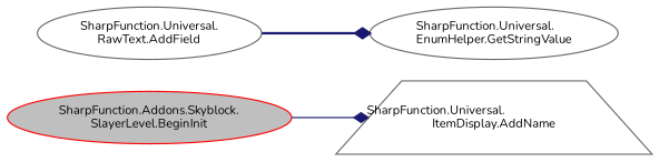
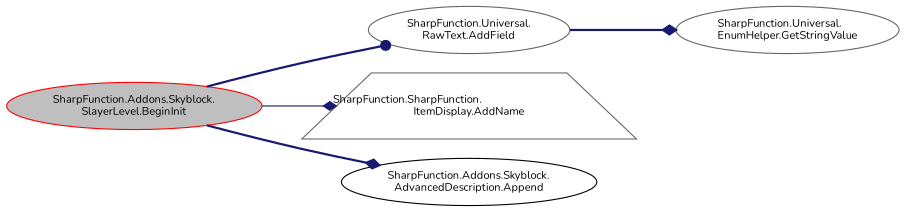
  digraph {
    fontname=Nunito
    rankdir=LR
    node [color=gray40 fillcolor=white fontname=Nunito fontsize=10 shape=ellipse style=filled]
    edge [arrowhead=diamond color=midnightblue fontname=Nunito fontsize=10 labelfontname=Helvetica labelfontsize=10 style=bold]
    n1 [color=red fillcolor=grey75 fontcolor=black height=0.2 label="SharpFunction.Addons.Skyblock.\lSlayerLevel.BeginInit" width=0.4]
    n2 [height=0.2 label="SharpFunction.Universal.\lRawText.AddField" width=0.4]
-   n3 [height=0.2 label="SharpFunction.Universal.\lItemDisplay.AddName" shape=trapezium width=0.4]
+   n3 [height=0.2 label="SharpFunction.SharpFunction.\lItemDisplay.AddName" shape=trapezium width=0.4]
+   n4 [color=black height=0.2 label="SharpFunction.Addons.Skyblock.\lAdvancedDescription.Append" width=0.4]
    n5 [height=0.2 label="SharpFunction.Universal.\lEnumHelper.GetStringValue" width=0.4]
+   n1 -> n2 [arrowhead=dot]
    n1 -> n3 [style=solid]
+   n1 -> n4
    n2 -> n5
  }
